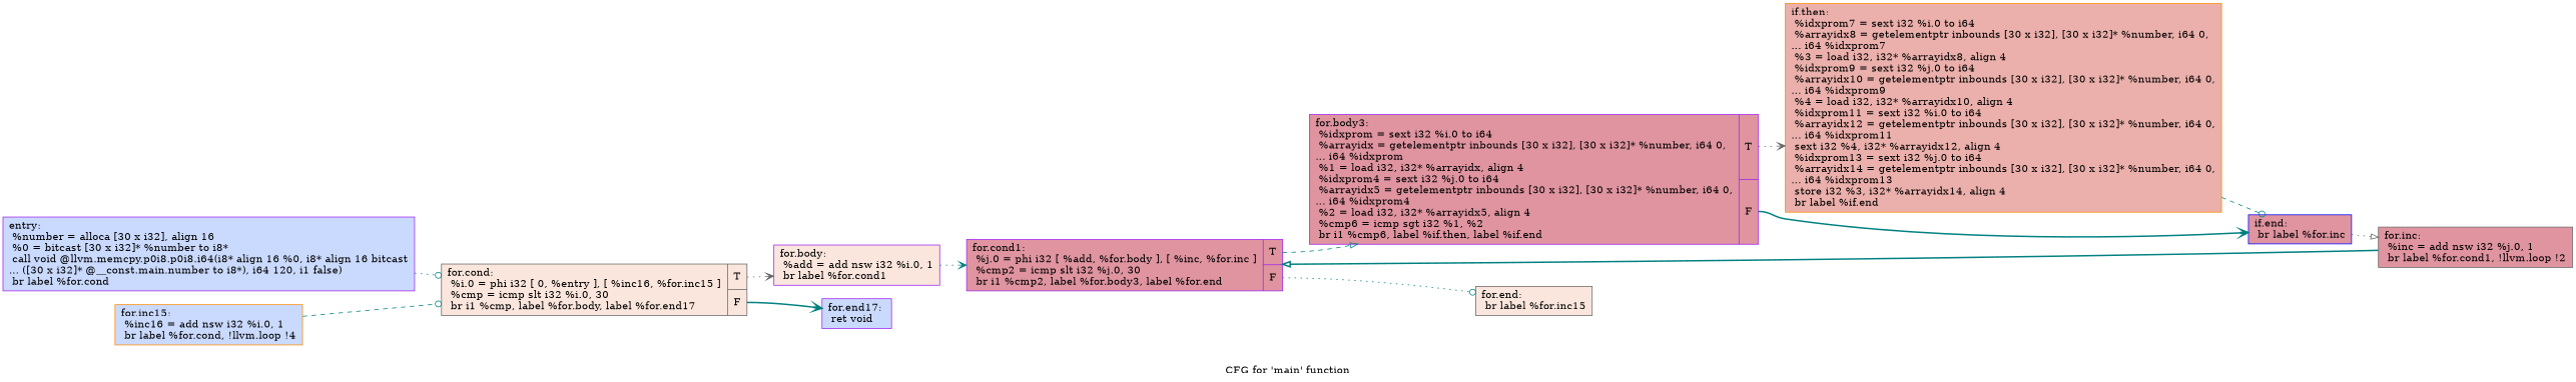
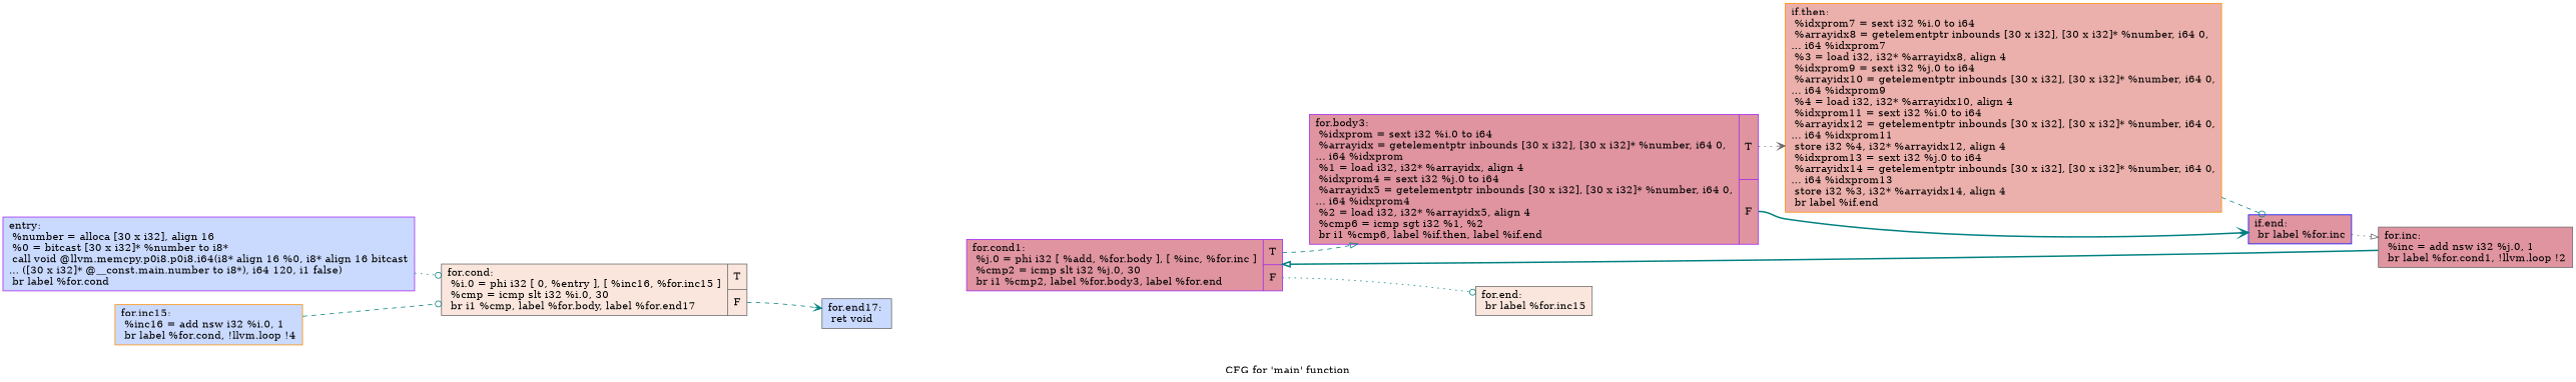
  digraph {
    label="CFG for 'main' function"
    rankdir=LR
    node [color=purple fillcolor="#b70d2870" shape=record style=filled]
    edge [arrowhead=vee color=teal style=dotted]
    n1 [fillcolor="#88abfd70" label="{entry:\l  %number = alloca [30 x i32], align 16\l  %0 = bitcast [30 x i32]* %number to i8*\l  call void @llvm.memcpy.p0i8.p0i8.i64(i8* align 16 %0, i8* align 16 bitcast\l... ([30 x i32]* @__const.main.number to i8*), i64 120, i1 false)\l  br label %for.cond\l}"]
    n2 [color=gray40 fillcolor="#f3c7b170" label="{for.cond:                                         \l  %i.0 = phi i32 [ 0, %entry ], [ %inc16, %for.inc15 ]\l  %cmp = icmp slt i32 %i.0, 30\l  br i1 %cmp, label %for.body, label %for.end17\l|{<s0>T|<s1>F}}"]
-   n3 [fillcolor="#f3c7b170" label="{for.body:                                         \l  %add = add nsw i32 %i.0, 1\l  br label %for.cond1\l}"]
-   n4 [fillcolor="#88abfd70" label="{for.end17:                                        \l  ret void\l}"]
+   n4 [color=gray40 fillcolor="#88abfd70" label="{for.end17:                                        \l  ret void\l}"]
    n5 [label="{for.cond1:                                        \l  %j.0 = phi i32 [ %add, %for.body ], [ %inc, %for.inc ]\l  %cmp2 = icmp slt i32 %j.0, 30\l  br i1 %cmp2, label %for.body3, label %for.end\l|{<s0>T|<s1>F}}"]
    n6 [label="{for.body3:                                        \l  %idxprom = sext i32 %i.0 to i64\l  %arrayidx = getelementptr inbounds [30 x i32], [30 x i32]* %number, i64 0,\l... i64 %idxprom\l  %1 = load i32, i32* %arrayidx, align 4\l  %idxprom4 = sext i32 %j.0 to i64\l  %arrayidx5 = getelementptr inbounds [30 x i32], [30 x i32]* %number, i64 0,\l... i64 %idxprom4\l  %2 = load i32, i32* %arrayidx5, align 4\l  %cmp6 = icmp sgt i32 %1, %2\l  br i1 %cmp6, label %if.then, label %if.end\l|{<s0>T|<s1>F}}"]
    n7 [color=gray40 fillcolor="#f3c7b170" label="{for.end:                                          \l  br label %for.inc15\l}"]
-   n8 [color=darkorange fillcolor="#d24b4070" label="{if.then:                                          \l  %idxprom7 = sext i32 %i.0 to i64\l  %arrayidx8 = getelementptr inbounds [30 x i32], [30 x i32]* %number, i64 0,\l... i64 %idxprom7\l  %3 = load i32, i32* %arrayidx8, align 4\l  %idxprom9 = sext i32 %j.0 to i64\l  %arrayidx10 = getelementptr inbounds [30 x i32], [30 x i32]* %number, i64 0,\l... i64 %idxprom9\l  %4 = load i32, i32* %arrayidx10, align 4\l  %idxprom11 = sext i32 %i.0 to i64\l  %arrayidx12 = getelementptr inbounds [30 x i32], [30 x i32]* %number, i64 0,\l... i64 %idxprom11\l  sext i32 %4, i32* %arrayidx12, align 4\l  %idxprom13 = sext i32 %j.0 to i64\l  %arrayidx14 = getelementptr inbounds [30 x i32], [30 x i32]* %number, i64 0,\l... i64 %idxprom13\l  store i32 %3, i32* %arrayidx14, align 4\l  br label %if.end\l}"]
+   n8 [color=darkorange fillcolor="#d24b4070" label="{if.then:                                          \l  %idxprom7 = sext i32 %i.0 to i64\l  %arrayidx8 = getelementptr inbounds [30 x i32], [30 x i32]* %number, i64 0,\l... i64 %idxprom7\l  %3 = load i32, i32* %arrayidx8, align 4\l  %idxprom9 = sext i32 %j.0 to i64\l  %arrayidx10 = getelementptr inbounds [30 x i32], [30 x i32]* %number, i64 0,\l... i64 %idxprom9\l  %4 = load i32, i32* %arrayidx10, align 4\l  %idxprom11 = sext i32 %i.0 to i64\l  %arrayidx12 = getelementptr inbounds [30 x i32], [30 x i32]* %number, i64 0,\l... i64 %idxprom11\l  store i32 %4, i32* %arrayidx12, align 4\l  %idxprom13 = sext i32 %j.0 to i64\l  %arrayidx14 = getelementptr inbounds [30 x i32], [30 x i32]* %number, i64 0,\l... i64 %idxprom13\l  store i32 %3, i32* %arrayidx14, align 4\l  br label %if.end\l}"]
    n9 [color=blue label="{if.end:                                           \l  br label %for.inc\l}"]
    n10 [color=gray40 label="{for.inc:                                          \l  %inc = add nsw i32 %j.0, 1\l  br label %for.cond1, !llvm.loop !2\l}"]
    n11 [color=darkorange fillcolor="#88abfd70" label="{for.inc15:                                        \l  %inc16 = add nsw i32 %i.0, 1\l  br label %for.cond, !llvm.loop !4\l}"]
    n1 -> n2 [arrowhead=odot]
-   n2 -> n3 [color=gray40 tailport=s0]
-   n2 -> n4 [style=bold tailport=s1]
-   n3 -> n5
+   n2 -> n4 [style=dashed tailport=s1]
    n5 -> n6 [arrowhead=onormal style=dashed tailport=s0]
    n5 -> n7 [arrowhead=odot tailport=s1]
    n6 -> n8 [color=gray40 tailport=s0]
    n6 -> n9 [style=bold tailport=s1]
    n8 -> n9 [arrowhead=odot style=dashed]
    n9 -> n10 [arrowhead=onormal color=gray40]
    n10 -> n5 [arrowhead=onormal style=bold]
    n11 -> n2 [arrowhead=odot style=dashed]
  }
